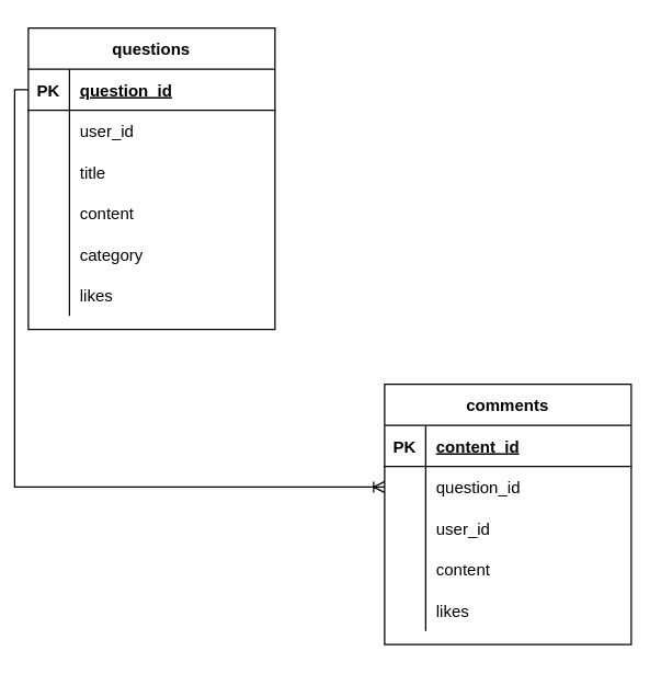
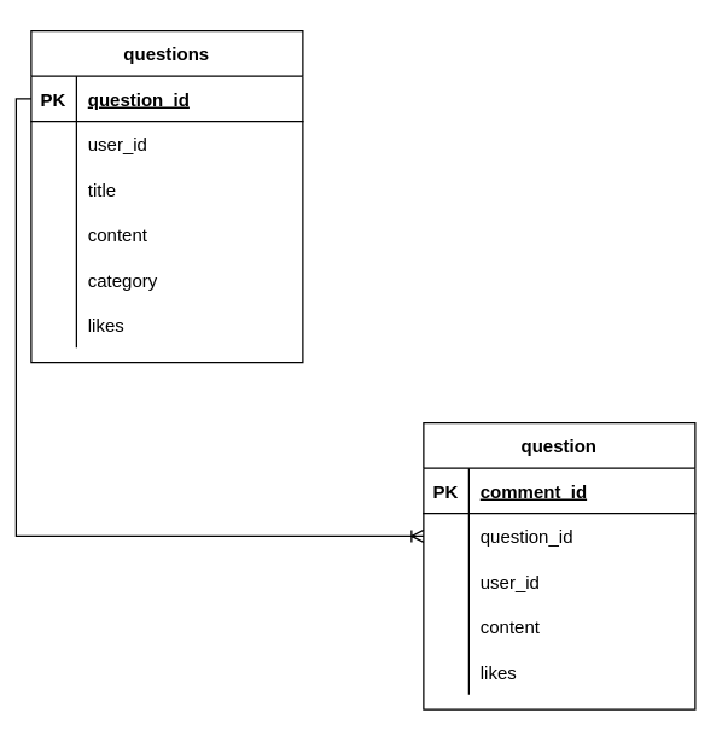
  <mxCell id="0" />
  <mxCell id="1" parent="0" />
  <mxCell id="2" value="questions" style="shape=table;startSize=30;container=1;collapsible=1;childLayout=tableLayout;fixedRows=1;rowLines=0;fontStyle=1;align=center;resizeLast=1;" vertex="1" parent="1"><mxGeometry x="20" y="20" width="180" height="220" as="geometry" /></mxCell>
  <mxCell id="3" value="" style="shape=tableRow;horizontal=0;startSize=0;swimlaneHead=0;swimlaneBody=0;fillColor=none;collapsible=0;dropTarget=0;points=[[0,0.5],[1,0.5]];portConstraint=eastwest;top=0;left=0;right=0;bottom=1;" vertex="1" parent="2"><mxGeometry y="30" width="180" height="30" as="geometry" /></mxCell>
  <mxCell id="4" value="PK" style="shape=partialRectangle;connectable=0;fillColor=none;top=0;left=0;bottom=0;right=0;fontStyle=1;overflow=hidden;" vertex="1" parent="3"><mxGeometry width="30" height="30" as="geometry"><mxRectangle width="30" height="30" as="alternateBounds" /></mxGeometry></mxCell>
  <mxCell id="5" value="question_id" style="shape=partialRectangle;connectable=0;fillColor=none;top=0;left=0;bottom=0;right=0;align=left;spacingLeft=6;fontStyle=5;overflow=hidden;" vertex="1" parent="3"><mxGeometry x="30" width="150" height="30" as="geometry"><mxRectangle width="150" height="30" as="alternateBounds" /></mxGeometry></mxCell>
  <mxCell id="6" value="" style="shape=tableRow;horizontal=0;startSize=0;swimlaneHead=0;swimlaneBody=0;fillColor=none;collapsible=0;dropTarget=0;points=[[0,0.5],[1,0.5]];portConstraint=eastwest;top=0;left=0;right=0;bottom=0;" vertex="1" parent="2"><mxGeometry y="60" width="180" height="30" as="geometry" /></mxCell>
  <mxCell id="7" value="" style="shape=partialRectangle;connectable=0;fillColor=none;top=0;left=0;bottom=0;right=0;editable=1;overflow=hidden;" vertex="1" parent="6"><mxGeometry width="30" height="30" as="geometry"><mxRectangle width="30" height="30" as="alternateBounds" /></mxGeometry></mxCell>
  <mxCell id="8" value="user_id" style="shape=partialRectangle;connectable=0;fillColor=none;top=0;left=0;bottom=0;right=0;align=left;spacingLeft=6;overflow=hidden;" vertex="1" parent="6"><mxGeometry x="30" width="150" height="30" as="geometry"><mxRectangle width="150" height="30" as="alternateBounds" /></mxGeometry></mxCell>
  <mxCell id="9" value="" style="shape=tableRow;horizontal=0;startSize=0;swimlaneHead=0;swimlaneBody=0;fillColor=none;collapsible=0;dropTarget=0;points=[[0,0.5],[1,0.5]];portConstraint=eastwest;top=0;left=0;right=0;bottom=0;" vertex="1" parent="2"><mxGeometry y="90" width="180" height="30" as="geometry" /></mxCell>
  <mxCell id="10" value="" style="shape=partialRectangle;connectable=0;fillColor=none;top=0;left=0;bottom=0;right=0;editable=1;overflow=hidden;" vertex="1" parent="9"><mxGeometry width="30" height="30" as="geometry"><mxRectangle width="30" height="30" as="alternateBounds" /></mxGeometry></mxCell>
  <mxCell id="11" value="title" style="shape=partialRectangle;connectable=0;fillColor=none;top=0;left=0;bottom=0;right=0;align=left;spacingLeft=6;overflow=hidden;" vertex="1" parent="9"><mxGeometry x="30" width="150" height="30" as="geometry"><mxRectangle width="150" height="30" as="alternateBounds" /></mxGeometry></mxCell>
  <mxCell id="12" value="" style="shape=tableRow;horizontal=0;startSize=0;swimlaneHead=0;swimlaneBody=0;fillColor=none;collapsible=0;dropTarget=0;points=[[0,0.5],[1,0.5]];portConstraint=eastwest;top=0;left=0;right=0;bottom=0;" vertex="1" parent="2"><mxGeometry y="120" width="180" height="30" as="geometry" /></mxCell>
  <mxCell id="13" value="" style="shape=partialRectangle;connectable=0;fillColor=none;top=0;left=0;bottom=0;right=0;editable=1;overflow=hidden;" vertex="1" parent="12"><mxGeometry width="30" height="30" as="geometry"><mxRectangle width="30" height="30" as="alternateBounds" /></mxGeometry></mxCell>
  <mxCell id="14" value="content" style="shape=partialRectangle;connectable=0;fillColor=none;top=0;left=0;bottom=0;right=0;align=left;spacingLeft=6;overflow=hidden;" vertex="1" parent="12"><mxGeometry x="30" width="150" height="30" as="geometry"><mxRectangle width="150" height="30" as="alternateBounds" /></mxGeometry></mxCell>
  <mxCell id="15" value="" style="shape=tableRow;horizontal=0;startSize=0;swimlaneHead=0;swimlaneBody=0;fillColor=none;collapsible=0;dropTarget=0;points=[[0,0.5],[1,0.5]];portConstraint=eastwest;top=0;left=0;right=0;bottom=0;" vertex="1" parent="2"><mxGeometry y="150" width="180" height="30" as="geometry" /></mxCell>
  <mxCell id="16" value="" style="shape=partialRectangle;connectable=0;fillColor=none;top=0;left=0;bottom=0;right=0;editable=1;overflow=hidden;" vertex="1" parent="15"><mxGeometry width="30" height="30" as="geometry"><mxRectangle width="30" height="30" as="alternateBounds" /></mxGeometry></mxCell>
  <mxCell id="17" value="category" style="shape=partialRectangle;connectable=0;fillColor=none;top=0;left=0;bottom=0;right=0;align=left;spacingLeft=6;overflow=hidden;" vertex="1" parent="15"><mxGeometry x="30" width="150" height="30" as="geometry"><mxRectangle width="150" height="30" as="alternateBounds" /></mxGeometry></mxCell>
  <mxCell id="18" value="" style="shape=tableRow;horizontal=0;startSize=0;swimlaneHead=0;swimlaneBody=0;fillColor=none;collapsible=0;dropTarget=0;points=[[0,0.5],[1,0.5]];portConstraint=eastwest;top=0;left=0;right=0;bottom=0;" vertex="1" parent="2"><mxGeometry y="180" width="180" height="30" as="geometry" /></mxCell>
  <mxCell id="19" value="" style="shape=partialRectangle;connectable=0;fillColor=none;top=0;left=0;bottom=0;right=0;editable=1;overflow=hidden;" vertex="1" parent="18"><mxGeometry width="30" height="30" as="geometry"><mxRectangle width="30" height="30" as="alternateBounds" /></mxGeometry></mxCell>
  <mxCell id="20" value="likes" style="shape=partialRectangle;connectable=0;fillColor=none;top=0;left=0;bottom=0;right=0;align=left;spacingLeft=6;overflow=hidden;" vertex="1" parent="18"><mxGeometry x="30" width="150" height="30" as="geometry"><mxRectangle width="150" height="30" as="alternateBounds" /></mxGeometry></mxCell>
- <mxCell id="21" value="comments" style="shape=table;startSize=30;container=1;collapsible=1;childLayout=tableLayout;fixedRows=1;rowLines=0;fontStyle=1;align=center;resizeLast=1;" vertex="1" parent="1"><mxGeometry x="280" y="280" width="180" height="190" as="geometry" /></mxCell>
+ <mxCell id="21" value="question" style="shape=table;startSize=30;container=1;collapsible=1;childLayout=tableLayout;fixedRows=1;rowLines=0;fontStyle=1;align=center;resizeLast=1;" vertex="1" parent="1"><mxGeometry x="280" y="280" width="180" height="190" as="geometry" /></mxCell>
  <mxCell id="22" value="" style="shape=tableRow;horizontal=0;startSize=0;swimlaneHead=0;swimlaneBody=0;fillColor=none;collapsible=0;dropTarget=0;points=[[0,0.5],[1,0.5]];portConstraint=eastwest;top=0;left=0;right=0;bottom=1;" vertex="1" parent="21"><mxGeometry y="30" width="180" height="30" as="geometry" /></mxCell>
  <mxCell id="23" value="PK" style="shape=partialRectangle;connectable=0;fillColor=none;top=0;left=0;bottom=0;right=0;fontStyle=1;overflow=hidden;" vertex="1" parent="22"><mxGeometry width="30" height="30" as="geometry"><mxRectangle width="30" height="30" as="alternateBounds" /></mxGeometry></mxCell>
- <mxCell id="24" value="content_id" style="shape=partialRectangle;connectable=0;fillColor=none;top=0;left=0;bottom=0;right=0;align=left;spacingLeft=6;fontStyle=5;overflow=hidden;" vertex="1" parent="22"><mxGeometry x="30" width="150" height="30" as="geometry"><mxRectangle width="150" height="30" as="alternateBounds" /></mxGeometry></mxCell>
+ <mxCell id="24" value="comment_id" style="shape=partialRectangle;connectable=0;fillColor=none;top=0;left=0;bottom=0;right=0;align=left;spacingLeft=6;fontStyle=5;overflow=hidden;" vertex="1" parent="22"><mxGeometry x="30" width="150" height="30" as="geometry"><mxRectangle width="150" height="30" as="alternateBounds" /></mxGeometry></mxCell>
  <mxCell id="25" value="" style="shape=tableRow;horizontal=0;startSize=0;swimlaneHead=0;swimlaneBody=0;fillColor=none;collapsible=0;dropTarget=0;points=[[0,0.5],[1,0.5]];portConstraint=eastwest;top=0;left=0;right=0;bottom=0;" vertex="1" parent="21"><mxGeometry y="60" width="180" height="30" as="geometry" /></mxCell>
  <mxCell id="26" value="" style="shape=partialRectangle;connectable=0;fillColor=none;top=0;left=0;bottom=0;right=0;editable=1;overflow=hidden;" vertex="1" parent="25"><mxGeometry width="30" height="30" as="geometry"><mxRectangle width="30" height="30" as="alternateBounds" /></mxGeometry></mxCell>
  <mxCell id="27" value="question_id" style="shape=partialRectangle;connectable=0;fillColor=none;top=0;left=0;bottom=0;right=0;align=left;spacingLeft=6;overflow=hidden;" vertex="1" parent="25"><mxGeometry x="30" width="150" height="30" as="geometry"><mxRectangle width="150" height="30" as="alternateBounds" /></mxGeometry></mxCell>
  <mxCell id="28" value="" style="shape=tableRow;horizontal=0;startSize=0;swimlaneHead=0;swimlaneBody=0;fillColor=none;collapsible=0;dropTarget=0;points=[[0,0.5],[1,0.5]];portConstraint=eastwest;top=0;left=0;right=0;bottom=0;" vertex="1" parent="21"><mxGeometry y="90" width="180" height="30" as="geometry" /></mxCell>
  <mxCell id="29" value="" style="shape=partialRectangle;connectable=0;fillColor=none;top=0;left=0;bottom=0;right=0;editable=1;overflow=hidden;" vertex="1" parent="28"><mxGeometry width="30" height="30" as="geometry"><mxRectangle width="30" height="30" as="alternateBounds" /></mxGeometry></mxCell>
  <mxCell id="30" value="user_id" style="shape=partialRectangle;connectable=0;fillColor=none;top=0;left=0;bottom=0;right=0;align=left;spacingLeft=6;overflow=hidden;" vertex="1" parent="28"><mxGeometry x="30" width="150" height="30" as="geometry"><mxRectangle width="150" height="30" as="alternateBounds" /></mxGeometry></mxCell>
  <mxCell id="31" value="" style="shape=tableRow;horizontal=0;startSize=0;swimlaneHead=0;swimlaneBody=0;fillColor=none;collapsible=0;dropTarget=0;points=[[0,0.5],[1,0.5]];portConstraint=eastwest;top=0;left=0;right=0;bottom=0;" vertex="1" parent="21"><mxGeometry y="120" width="180" height="30" as="geometry" /></mxCell>
  <mxCell id="32" value="" style="shape=partialRectangle;connectable=0;fillColor=none;top=0;left=0;bottom=0;right=0;editable=1;overflow=hidden;" vertex="1" parent="31"><mxGeometry width="30" height="30" as="geometry"><mxRectangle width="30" height="30" as="alternateBounds" /></mxGeometry></mxCell>
  <mxCell id="33" value="content" style="shape=partialRectangle;connectable=0;fillColor=none;top=0;left=0;bottom=0;right=0;align=left;spacingLeft=6;overflow=hidden;" vertex="1" parent="31"><mxGeometry x="30" width="150" height="30" as="geometry"><mxRectangle width="150" height="30" as="alternateBounds" /></mxGeometry></mxCell>
  <mxCell id="34" value="" style="shape=tableRow;horizontal=0;startSize=0;swimlaneHead=0;swimlaneBody=0;fillColor=none;collapsible=0;dropTarget=0;points=[[0,0.5],[1,0.5]];portConstraint=eastwest;top=0;left=0;right=0;bottom=0;" vertex="1" parent="21"><mxGeometry y="150" width="180" height="30" as="geometry" /></mxCell>
  <mxCell id="35" value="" style="shape=partialRectangle;connectable=0;fillColor=none;top=0;left=0;bottom=0;right=0;editable=1;overflow=hidden;" vertex="1" parent="34"><mxGeometry width="30" height="30" as="geometry"><mxRectangle width="30" height="30" as="alternateBounds" /></mxGeometry></mxCell>
  <mxCell id="36" value="likes" style="shape=partialRectangle;connectable=0;fillColor=none;top=0;left=0;bottom=0;right=0;align=left;spacingLeft=6;overflow=hidden;" vertex="1" parent="34"><mxGeometry x="30" width="150" height="30" as="geometry"><mxRectangle width="150" height="30" as="alternateBounds" /></mxGeometry></mxCell>
  <mxCell id="37" value="" style="edgeStyle=orthogonalEdgeStyle;fontSize=12;html=1;endArrow=ERoneToMany;rounded=0;entryX=0;entryY=0.5;entryDx=0;entryDy=0;exitX=0;exitY=0.5;exitDx=0;exitDy=0;" edge="1" parent="1" source="3" target="25"><mxGeometry width="100" height="100" relative="1" as="geometry"><mxPoint x="0" y="70" as="sourcePoint" /><mxPoint x="140" y="400" as="targetPoint" /></mxGeometry></mxCell>
